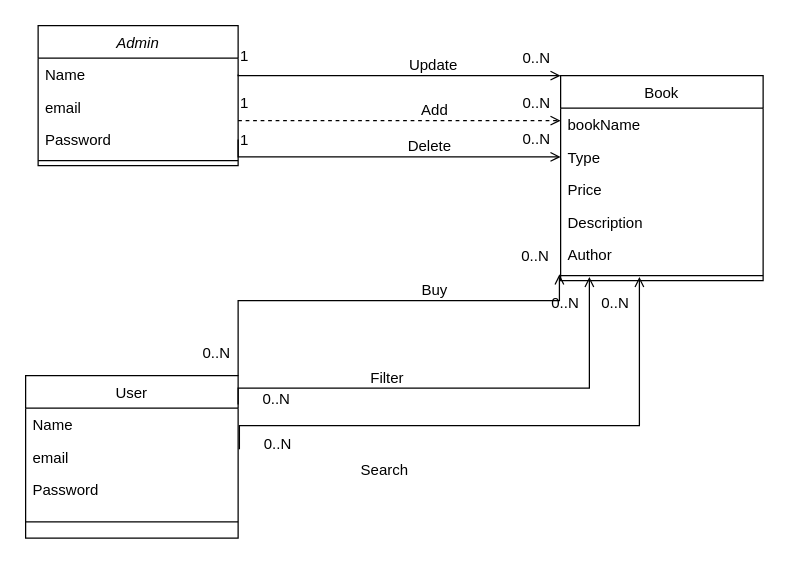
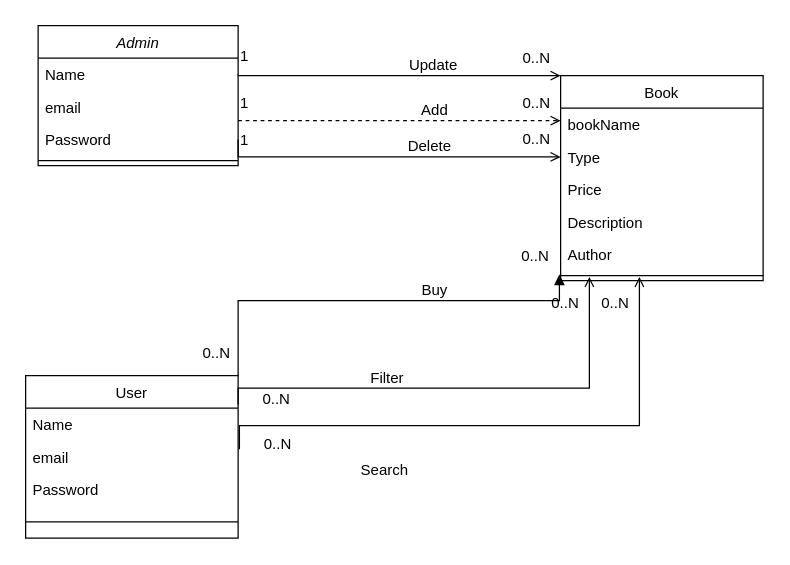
  <mxCell id="0" />
  <mxCell id="1" parent="0" />
  <mxCell id="2" value="Admin" style="swimlane;fontStyle=2;align=center;verticalAlign=top;childLayout=stackLayout;horizontal=1;startSize=26;horizontalStack=0;resizeParent=1;resizeLast=0;collapsible=1;marginBottom=0;rounded=0;shadow=0;strokeWidth=1;" parent="1" vertex="1"><mxGeometry x="30" y="20" width="160" height="112" as="geometry"><mxRectangle x="230" y="140" width="160" height="26" as="alternateBounds" /></mxGeometry></mxCell>
  <mxCell id="3" value="Name" style="text;align=left;verticalAlign=top;spacingLeft=4;spacingRight=4;overflow=hidden;rotatable=0;points=[[0,0.5],[1,0.5]];portConstraint=eastwest;" parent="2" vertex="1"><mxGeometry y="26" width="160" height="26" as="geometry" /></mxCell>
  <mxCell id="4" value="email" style="text;align=left;verticalAlign=top;spacingLeft=4;spacingRight=4;overflow=hidden;rotatable=0;points=[[0,0.5],[1,0.5]];portConstraint=eastwest;rounded=0;shadow=0;html=0;" parent="2" vertex="1"><mxGeometry y="52" width="160" height="26" as="geometry" /></mxCell>
  <mxCell id="5" value="Password " style="text;align=left;verticalAlign=top;spacingLeft=4;spacingRight=4;overflow=hidden;rotatable=0;points=[[0,0.5],[1,0.5]];portConstraint=eastwest;rounded=0;shadow=0;html=0;" parent="2" vertex="1"><mxGeometry y="78" width="160" height="26" as="geometry" /></mxCell>
  <mxCell id="6" value="" style="line;html=1;strokeWidth=1;align=left;verticalAlign=middle;spacingTop=-1;spacingLeft=3;spacingRight=3;rotatable=0;labelPosition=right;points=[];portConstraint=eastwest;" parent="2" vertex="1"><mxGeometry y="104" width="160" height="8" as="geometry" /></mxCell>
  <mxCell id="7" value="User" style="swimlane;fontStyle=0;align=center;verticalAlign=top;childLayout=stackLayout;horizontal=1;startSize=26;horizontalStack=0;resizeParent=1;resizeLast=0;collapsible=1;marginBottom=0;rounded=0;shadow=0;strokeWidth=1;" parent="1" vertex="1"><mxGeometry x="20" y="300" width="170" height="130" as="geometry"><mxRectangle x="130" y="380" width="160" height="26" as="alternateBounds" /></mxGeometry></mxCell>
  <mxCell id="8" value="Name&#10;" style="text;align=left;verticalAlign=top;spacingLeft=4;spacingRight=4;overflow=hidden;rotatable=0;points=[[0,0.5],[1,0.5]];portConstraint=eastwest;rounded=0;shadow=0;html=0;" parent="7" vertex="1"><mxGeometry y="26" width="170" height="26" as="geometry" /></mxCell>
  <mxCell id="9" value="email" style="text;align=left;verticalAlign=top;spacingLeft=4;spacingRight=4;overflow=hidden;rotatable=0;points=[[0,0.5],[1,0.5]];portConstraint=eastwest;rounded=0;shadow=0;html=0;" vertex="1" parent="7"><mxGeometry y="52" width="170" height="26" as="geometry" /></mxCell>
  <mxCell id="10" value="Password " style="text;align=left;verticalAlign=top;spacingLeft=4;spacingRight=4;overflow=hidden;rotatable=0;points=[[0,0.5],[1,0.5]];portConstraint=eastwest;rounded=0;shadow=0;html=0;" vertex="1" parent="7"><mxGeometry y="78" width="170" height="26" as="geometry" /></mxCell>
  <mxCell id="11" value="" style="line;html=1;strokeWidth=1;align=left;verticalAlign=middle;spacingTop=-1;spacingLeft=3;spacingRight=3;rotatable=0;labelPosition=right;points=[];portConstraint=eastwest;" parent="7" vertex="1"><mxGeometry y="104" width="170" height="26" as="geometry" /></mxCell>
  <mxCell id="12" value="Book" style="swimlane;fontStyle=0;align=center;verticalAlign=top;childLayout=stackLayout;horizontal=1;startSize=26;horizontalStack=0;resizeParent=1;resizeLast=0;collapsible=1;marginBottom=0;rounded=0;shadow=0;strokeWidth=1;" parent="1" vertex="1"><mxGeometry x="448" y="60" width="162" height="164" as="geometry"><mxRectangle x="550" y="140" width="160" height="26" as="alternateBounds" /></mxGeometry></mxCell>
  <mxCell id="13" value="bookName" style="text;align=left;verticalAlign=top;spacingLeft=4;spacingRight=4;overflow=hidden;rotatable=0;points=[[0,0.5],[1,0.5]];portConstraint=eastwest;" parent="12" vertex="1"><mxGeometry y="26" width="162" height="26" as="geometry" /></mxCell>
  <mxCell id="14" value="Type" style="text;align=left;verticalAlign=top;spacingLeft=4;spacingRight=4;overflow=hidden;rotatable=0;points=[[0,0.5],[1,0.5]];portConstraint=eastwest;rounded=0;shadow=0;html=0;" parent="12" vertex="1"><mxGeometry y="52" width="162" height="26" as="geometry" /></mxCell>
  <mxCell id="15" value="Price" style="text;align=left;verticalAlign=top;spacingLeft=4;spacingRight=4;overflow=hidden;rotatable=0;points=[[0,0.5],[1,0.5]];portConstraint=eastwest;rounded=0;shadow=0;html=0;" parent="12" vertex="1"><mxGeometry y="78" width="162" height="26" as="geometry" /></mxCell>
  <mxCell id="16" value="Description" style="text;align=left;verticalAlign=top;spacingLeft=4;spacingRight=4;overflow=hidden;rotatable=0;points=[[0,0.5],[1,0.5]];portConstraint=eastwest;rounded=0;shadow=0;html=0;" parent="12" vertex="1"><mxGeometry y="104" width="162" height="26" as="geometry" /></mxCell>
  <mxCell id="17" value="Author" style="text;align=left;verticalAlign=top;spacingLeft=4;spacingRight=4;overflow=hidden;rotatable=0;points=[[0,0.5],[1,0.5]];portConstraint=eastwest;rounded=0;shadow=0;html=0;" parent="12" vertex="1"><mxGeometry y="130" width="162" height="26" as="geometry" /></mxCell>
  <mxCell id="18" value="" style="line;html=1;strokeWidth=1;align=left;verticalAlign=middle;spacingTop=-1;spacingLeft=3;spacingRight=3;rotatable=0;labelPosition=right;points=[];portConstraint=eastwest;" parent="12" vertex="1"><mxGeometry y="156" width="162" height="8" as="geometry" /></mxCell>
  <mxCell id="19" value="" style="endArrow=open;shadow=0;strokeWidth=1;rounded=0;endFill=1;edgeStyle=elbowEdgeStyle;elbow=vertical;dashed=1;" parent="1" source="2" target="12" edge="1"><mxGeometry x="0.5" y="41" relative="1" as="geometry"><mxPoint x="320" y="132" as="sourcePoint" /><mxPoint x="480" y="132" as="targetPoint" /><mxPoint x="-40" y="32" as="offset" /></mxGeometry></mxCell>
  <mxCell id="20" value="1" style="resizable=0;align=left;verticalAlign=bottom;labelBackgroundColor=none;fontSize=12;" parent="19" connectable="0" vertex="1"><mxGeometry x="-1" relative="1" as="geometry"><mxPoint y="-6" as="offset" /></mxGeometry></mxCell>
  <mxCell id="21" value="0..N" style="resizable=0;align=right;verticalAlign=bottom;labelBackgroundColor=none;fontSize=12;" parent="19" connectable="0" vertex="1"><mxGeometry x="1" relative="1" as="geometry"><mxPoint x="-7" y="-6" as="offset" /></mxGeometry></mxCell>
  <mxCell id="22" value="Add" style="text;html=1;resizable=0;points=[];;align=center;verticalAlign=middle;labelBackgroundColor=none;rounded=0;shadow=0;strokeWidth=1;fontSize=12;" parent="19" vertex="1" connectable="0"><mxGeometry x="0.5" y="49" relative="1" as="geometry"><mxPoint x="-38" y="40" as="offset" /></mxGeometry></mxCell>
  <mxCell id="23" value="" style="endArrow=open;shadow=0;strokeWidth=1;rounded=0;endFill=1;edgeStyle=elbowEdgeStyle;elbow=vertical;exitX=1;exitY=0.5;exitDx=0;exitDy=0;entryX=0;entryY=0.5;entryDx=0;entryDy=0;" edge="1" parent="1" source="5" target="14"><mxGeometry x="0.5" y="41" relative="1" as="geometry"><mxPoint x="200" y="106" as="sourcePoint" /><mxPoint x="458" y="106" as="targetPoint" /><mxPoint x="-40" y="32" as="offset" /><Array as="points"><mxPoint x="448" y="125" /></Array></mxGeometry></mxCell>
  <mxCell id="24" value="1" style="resizable=0;align=left;verticalAlign=bottom;labelBackgroundColor=none;fontSize=12;" connectable="0" vertex="1" parent="23"><mxGeometry x="-1" relative="1" as="geometry"><mxPoint y="9" as="offset" /></mxGeometry></mxCell>
  <mxCell id="25" value="0..N" style="resizable=0;align=right;verticalAlign=bottom;labelBackgroundColor=none;fontSize=12;" connectable="0" vertex="1" parent="23"><mxGeometry x="1" relative="1" as="geometry"><mxPoint x="-7" y="-6" as="offset" /></mxGeometry></mxCell>
  <mxCell id="26" value="Delete" style="text;html=1;resizable=0;points=[];;align=center;verticalAlign=middle;labelBackgroundColor=none;rounded=0;shadow=0;strokeWidth=1;fontSize=12;" vertex="1" connectable="0" parent="23"><mxGeometry x="0.5" y="49" relative="1" as="geometry"><mxPoint x="-38" y="40" as="offset" /></mxGeometry></mxCell>
  <mxCell id="27" value="" style="endArrow=open;shadow=0;strokeWidth=1;rounded=0;endFill=1;edgeStyle=elbowEdgeStyle;elbow=vertical;exitX=1;exitY=0.5;exitDx=0;exitDy=0;entryX=0;entryY=0;entryDx=0;entryDy=0;" edge="1" parent="1" source="3" target="12"><mxGeometry x="0.5" y="41" relative="1" as="geometry"><mxPoint x="210" y="116" as="sourcePoint" /><mxPoint x="468" y="116" as="targetPoint" /><mxPoint x="-40" y="32" as="offset" /></mxGeometry></mxCell>
  <mxCell id="28" value="1" style="resizable=0;align=left;verticalAlign=bottom;labelBackgroundColor=none;fontSize=12;" connectable="0" vertex="1" parent="27"><mxGeometry x="-1" relative="1" as="geometry"><mxPoint y="-6" as="offset" /></mxGeometry></mxCell>
  <mxCell id="29" value="0..N" style="resizable=0;align=right;verticalAlign=bottom;labelBackgroundColor=none;fontSize=12;" connectable="0" vertex="1" parent="27"><mxGeometry x="1" relative="1" as="geometry"><mxPoint x="-7" y="-6" as="offset" /></mxGeometry></mxCell>
  <mxCell id="30" value="Update" style="text;html=1;resizable=0;points=[];;align=center;verticalAlign=middle;labelBackgroundColor=none;rounded=0;shadow=0;strokeWidth=1;fontSize=12;" vertex="1" connectable="0" parent="27"><mxGeometry x="0.5" y="49" relative="1" as="geometry"><mxPoint x="-38" y="40" as="offset" /></mxGeometry></mxCell>
- <mxCell id="31" value="" style="endArrow=open;shadow=0;strokeWidth=1;rounded=0;endFill=1;edgeStyle=elbowEdgeStyle;elbow=vertical;exitX=1;exitY=0;exitDx=0;exitDy=0;entryX=-0.006;entryY=1.115;entryDx=0;entryDy=0;entryPerimeter=0;" edge="1" parent="1" source="7" target="17"><mxGeometry x="0.5" y="41" relative="1" as="geometry"><mxPoint x="200" y="121" as="sourcePoint" /><mxPoint x="458" y="135" as="targetPoint" /><mxPoint x="-40" y="32" as="offset" /><Array as="points"><mxPoint x="350" y="240" /></Array></mxGeometry></mxCell>
+ <mxCell id="31" value="" style="endArrow=block;shadow=0;strokeWidth=1;rounded=0;endFill=1;edgeStyle=elbowEdgeStyle;elbow=vertical;exitX=1;exitY=0;exitDx=0;exitDy=0;entryX=-0.006;entryY=1.115;entryDx=0;entryDy=0;entryPerimeter=0;" edge="1" parent="1" source="7" target="17"><mxGeometry x="0.5" y="41" relative="1" as="geometry"><mxPoint x="200" y="121" as="sourcePoint" /><mxPoint x="458" y="135" as="targetPoint" /><mxPoint x="-40" y="32" as="offset" /><Array as="points"><mxPoint x="350" y="240" /></Array></mxGeometry></mxCell>
  <mxCell id="32" value="0..N" style="resizable=0;align=left;verticalAlign=bottom;labelBackgroundColor=none;fontSize=12;" connectable="0" vertex="1" parent="31"><mxGeometry x="-1" relative="1" as="geometry"><mxPoint x="-30" y="-10" as="offset" /></mxGeometry></mxCell>
  <mxCell id="33" value="0..N" style="resizable=0;align=right;verticalAlign=bottom;labelBackgroundColor=none;fontSize=12;" connectable="0" vertex="1" parent="31"><mxGeometry x="1" relative="1" as="geometry"><mxPoint x="-7" y="-6" as="offset" /></mxGeometry></mxCell>
  <mxCell id="34" value="Buy" style="text;html=1;resizable=0;points=[];;align=center;verticalAlign=middle;labelBackgroundColor=none;rounded=0;shadow=0;strokeWidth=1;fontSize=12;" vertex="1" connectable="0" parent="31"><mxGeometry x="0.5" y="49" relative="1" as="geometry"><mxPoint x="-38" y="40" as="offset" /></mxGeometry></mxCell>
  <mxCell id="35" value="" style="endArrow=open;shadow=0;strokeWidth=1;rounded=0;endFill=1;edgeStyle=elbowEdgeStyle;elbow=vertical;exitX=1.006;exitY=0.269;exitDx=0;exitDy=0;exitPerimeter=0;entryX=0.389;entryY=0.625;entryDx=0;entryDy=0;entryPerimeter=0;" edge="1" parent="1" source="9" target="18"><mxGeometry x="0.5" y="41" relative="1" as="geometry"><mxPoint x="200" y="310" as="sourcePoint" /><mxPoint x="510" y="229" as="targetPoint" /><mxPoint x="-40" y="32" as="offset" /><Array as="points"><mxPoint x="370" y="340" /></Array></mxGeometry></mxCell>
  <mxCell id="36" value="0..N" style="resizable=0;align=left;verticalAlign=bottom;labelBackgroundColor=none;fontSize=12;" connectable="0" vertex="1" parent="35"><mxGeometry x="-1" relative="1" as="geometry"><mxPoint x="17.96" y="4" as="offset" /></mxGeometry></mxCell>
  <mxCell id="37" value="0..N" style="resizable=0;align=right;verticalAlign=bottom;labelBackgroundColor=none;fontSize=12;" connectable="0" vertex="1" parent="35"><mxGeometry x="1" relative="1" as="geometry"><mxPoint x="-7" y="29.01" as="offset" /></mxGeometry></mxCell>
  <mxCell id="38" value="Search" style="text;html=1;resizable=0;points=[];;align=center;verticalAlign=middle;labelBackgroundColor=none;rounded=0;shadow=0;strokeWidth=1;fontSize=12;" vertex="1" connectable="0" parent="35"><mxGeometry x="0.5" y="49" relative="1" as="geometry"><mxPoint x="-155.03" y="40" as="offset" /></mxGeometry></mxCell>
  <mxCell id="39" value="" style="endArrow=open;shadow=0;strokeWidth=1;rounded=0;endFill=1;edgeStyle=elbowEdgeStyle;elbow=vertical;exitX=1;exitY=-0.115;exitDx=0;exitDy=0;exitPerimeter=0;entryX=0.142;entryY=0.625;entryDx=0;entryDy=0;entryPerimeter=0;" edge="1" parent="1" source="8" target="18"><mxGeometry x="0.5" y="41" relative="1" as="geometry"><mxPoint x="201.02" y="368.994" as="sourcePoint" /><mxPoint x="470" y="230" as="targetPoint" /><mxPoint x="-40" y="32" as="offset" /><Array as="points"><mxPoint x="510" y="310" /><mxPoint x="390" y="320" /></Array></mxGeometry></mxCell>
  <mxCell id="40" value="0..N" style="resizable=0;align=left;verticalAlign=bottom;labelBackgroundColor=none;fontSize=12;" connectable="0" vertex="1" parent="39"><mxGeometry x="-1" relative="1" as="geometry"><mxPoint x="17.96" y="4" as="offset" /></mxGeometry></mxCell>
  <mxCell id="41" value="0..N" style="resizable=0;align=right;verticalAlign=bottom;labelBackgroundColor=none;fontSize=12;" connectable="0" vertex="1" parent="39"><mxGeometry x="1" relative="1" as="geometry"><mxPoint x="-7" y="29.01" as="offset" /></mxGeometry></mxCell>
  <mxCell id="42" value="Filter" style="text;html=1;resizable=0;points=[];;align=center;verticalAlign=middle;labelBackgroundColor=none;rounded=0;shadow=0;strokeWidth=1;fontSize=12;" vertex="1" connectable="0" parent="39"><mxGeometry x="0.5" y="49" relative="1" as="geometry"><mxPoint x="-155.03" y="40" as="offset" /></mxGeometry></mxCell>
